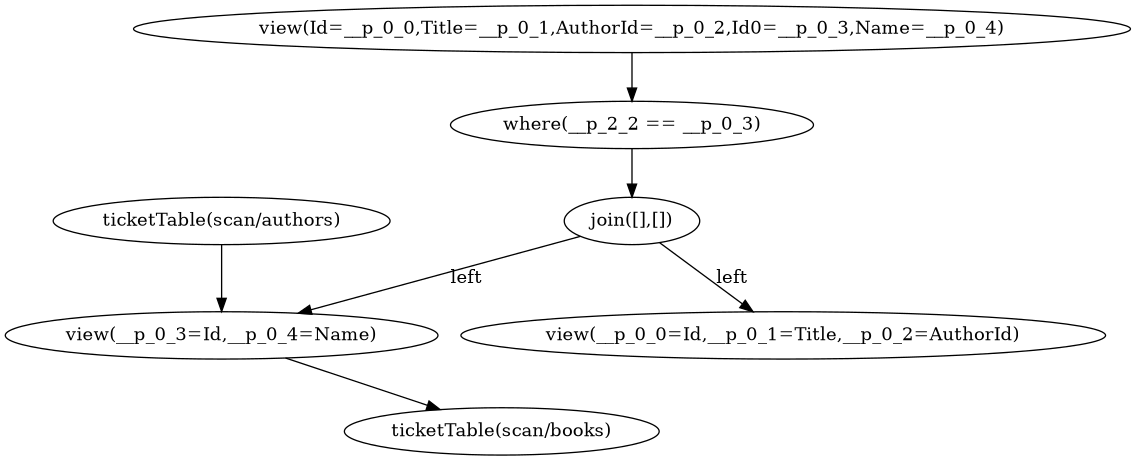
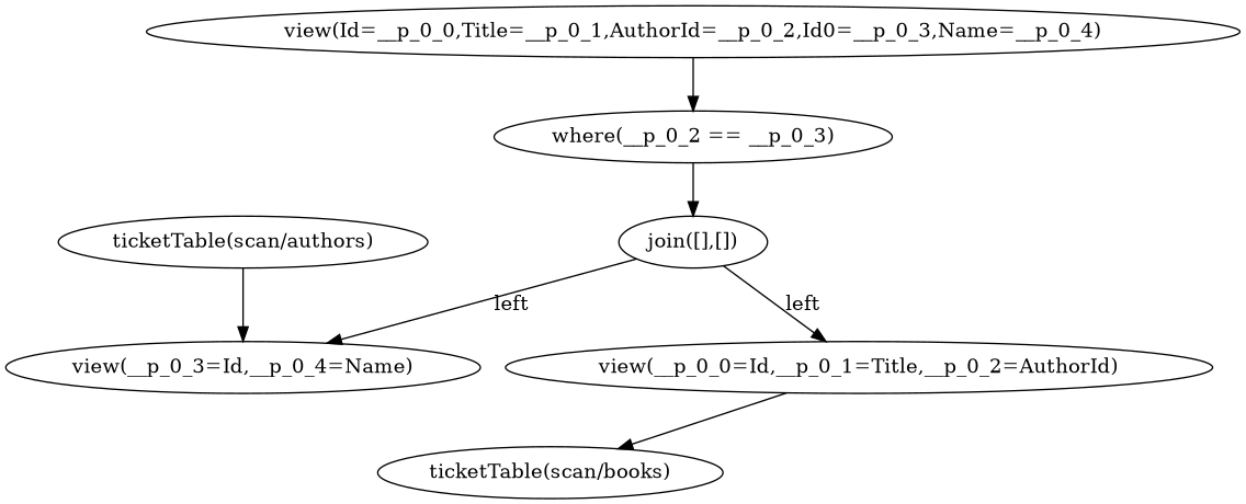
  digraph {
    n1 [label="ticketTable(scan/books)"]
    n2 [label="ticketTable(scan/authors)"]
    n3 [label="view(__p_0_3=Id,__p_0_4=Name)"]
    n4 [label="view(__p_0_0=Id,__p_0_1=Title,__p_0_2=AuthorId)"]
    n5 [label="join([],[])"]
-   n6 [label="where(__p_2_2 == __p_0_3)"]
+   n6 [label="where(__p_0_2 == __p_0_3)"]
    n7 [label="view(Id=__p_0_0,Title=__p_0_1,AuthorId=__p_0_2,Id0=__p_0_3,Name=__p_0_4)"]
    n2 -> n3
-   n3 -> n1
+   n4 -> n1
    n5 -> n3 [label=left]
    n5 -> n4 [label=left]
    n6 -> n5
    n7 -> n6
  }
